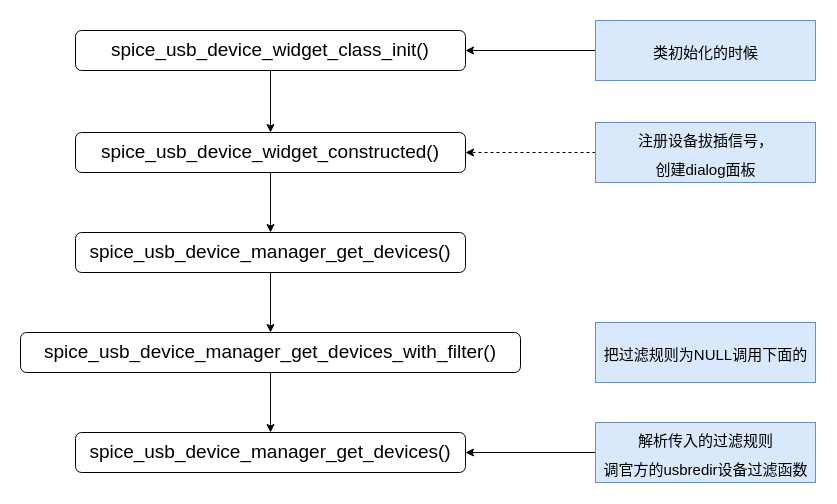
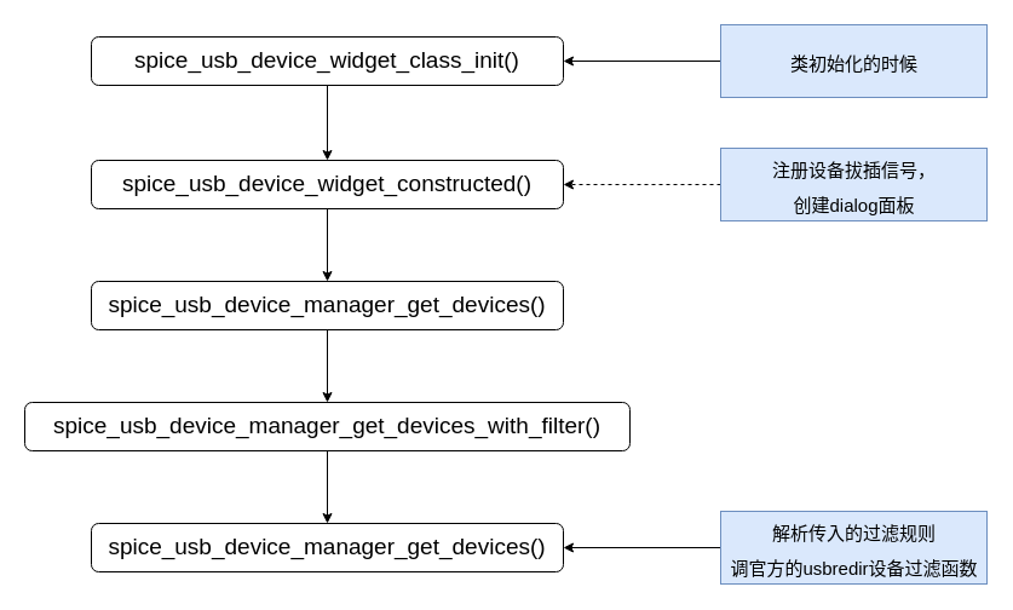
  <mxCell id="0" />
  <mxCell id="1" parent="0" />
  <mxCell id="2" style="edgeStyle=orthogonalEdgeStyle;rounded=0;orthogonalLoop=1;jettySize=auto;html=1;exitX=0.5;exitY=1;exitDx=0;exitDy=0;" edge="1" parent="1" source="3" target="5"><mxGeometry relative="1" as="geometry" /></mxCell>
  <mxCell id="3" value="spice_usb_device_widget_constructed()" style="rounded=1;whiteSpace=wrap;html=1;fontSize=19;" vertex="1" parent="1"><mxGeometry x="75" y="132" width="390" height="40" as="geometry" /></mxCell>
  <mxCell id="4" style="edgeStyle=orthogonalEdgeStyle;rounded=0;orthogonalLoop=1;jettySize=auto;html=1;exitX=0.5;exitY=1;exitDx=0;exitDy=0;entryX=0.5;entryY=0;entryDx=0;entryDy=0;" edge="1" parent="1" source="5" target="7"><mxGeometry relative="1" as="geometry" /></mxCell>
  <mxCell id="5" value="spice_usb_device_manager_get_devices()" style="rounded=1;whiteSpace=wrap;html=1;fontSize=19;" vertex="1" parent="1"><mxGeometry x="75" y="232" width="390" height="40" as="geometry" /></mxCell>
  <mxCell id="6" style="edgeStyle=orthogonalEdgeStyle;rounded=0;orthogonalLoop=1;jettySize=auto;html=1;exitX=0.5;exitY=1;exitDx=0;exitDy=0;" edge="1" parent="1" source="7" target="8"><mxGeometry relative="1" as="geometry" /></mxCell>
  <mxCell id="7" value="spice_usb_device_manager_get_devices_with_filter()" style="rounded=1;whiteSpace=wrap;html=1;fontSize=19;" vertex="1" parent="1"><mxGeometry x="20" y="332" width="500" height="40" as="geometry" /></mxCell>
  <mxCell id="8" value="spice_usb_device_manager_get_devices()" style="rounded=1;whiteSpace=wrap;html=1;fontSize=19;" vertex="1" parent="1"><mxGeometry x="75" y="432" width="390" height="40" as="geometry" /></mxCell>
  <mxCell id="9" style="edgeStyle=orthogonalEdgeStyle;rounded=0;orthogonalLoop=1;jettySize=auto;html=1;" edge="1" parent="1" source="10" target="8"><mxGeometry relative="1" as="geometry" /></mxCell>
  <mxCell id="10" value="&lt;span style=&quot;font-weight: 400; font-size: 15px;&quot;&gt;解析传入的过滤规则&lt;br&gt;调官方的usbredir设备过滤函数&lt;br&gt;&lt;/span&gt;" style="text;strokeColor=#6c8ebf;fillColor=#dae8fc;html=1;fontSize=24;fontStyle=1;verticalAlign=middle;align=center;" vertex="1" parent="1"><mxGeometry x="595" y="422" width="220" height="60" as="geometry" /></mxCell>
- <mxCell id="11" value="&lt;span style=&quot;font-weight: 400; font-size: 15px;&quot;&gt;把过滤规则为NULL调用下面的&lt;br&gt;&lt;/span&gt;" style="text;strokeColor=#6c8ebf;fillColor=#dae8fc;html=1;fontSize=24;fontStyle=1;verticalAlign=middle;align=center;" vertex="1" parent="1"><mxGeometry x="595" y="322" width="220" height="60" as="geometry" /></mxCell>
  <mxCell id="12" style="edgeStyle=orthogonalEdgeStyle;rounded=0;orthogonalLoop=1;jettySize=auto;html=1;entryX=1;entryY=0.5;entryDx=0;entryDy=0;dashed=1;" edge="1" parent="1" source="13" target="3"><mxGeometry relative="1" as="geometry" /></mxCell>
  <mxCell id="13" value="&lt;span style=&quot;font-weight: 400; font-size: 15px;&quot;&gt;注册设备拔插信号，&lt;br&gt;创建dialog面板&lt;br&gt;&lt;/span&gt;" style="text;strokeColor=#6c8ebf;fillColor=#dae8fc;html=1;fontSize=24;fontStyle=1;verticalAlign=middle;align=center;" vertex="1" parent="1"><mxGeometry x="595" y="122" width="220" height="60" as="geometry" /></mxCell>
  <mxCell id="14" style="edgeStyle=orthogonalEdgeStyle;rounded=0;orthogonalLoop=1;jettySize=auto;html=1;entryX=0.5;entryY=0;entryDx=0;entryDy=0;" edge="1" parent="1" source="15" target="3"><mxGeometry relative="1" as="geometry" /></mxCell>
  <mxCell id="15" value="spice_usb_device_widget_class_init()" style="rounded=1;whiteSpace=wrap;html=1;fontSize=19;" vertex="1" parent="1"><mxGeometry x="75" y="30" width="390" height="40" as="geometry" /></mxCell>
  <mxCell id="16" style="edgeStyle=orthogonalEdgeStyle;rounded=0;orthogonalLoop=1;jettySize=auto;html=1;" edge="1" parent="1" source="17" target="15"><mxGeometry relative="1" as="geometry" /></mxCell>
  <mxCell id="17" value="&lt;span style=&quot;font-weight: 400; font-size: 15px;&quot;&gt;类初始化的时候&lt;br&gt;&lt;/span&gt;" style="text;strokeColor=#6c8ebf;fillColor=#dae8fc;html=1;fontSize=24;fontStyle=1;verticalAlign=middle;align=center;" vertex="1" parent="1"><mxGeometry x="595" y="20" width="220" height="60" as="geometry" /></mxCell>
